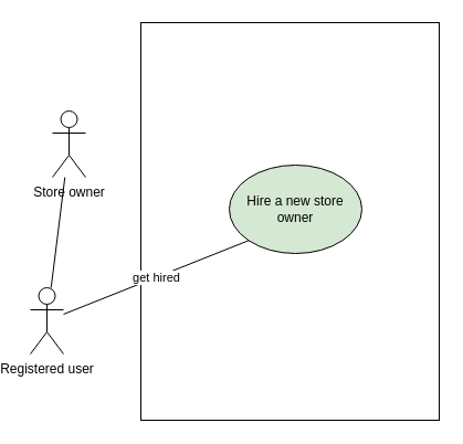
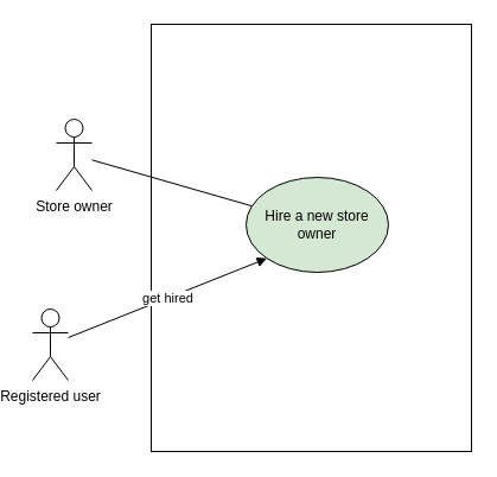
  <mxCell id="0" />
  <mxCell id="1" parent="0" />
  <mxCell id="2" value="" style="rounded=0;whiteSpace=wrap;html=1;" vertex="1" parent="1"><mxGeometry x="120" y="20" width="270" height="360" as="geometry" /></mxCell>
  <mxCell id="3" value="Store owner" style="shape=umlActor;verticalLabelPosition=bottom;verticalAlign=top;html=1;outlineConnect=0;" vertex="1" parent="1"><mxGeometry x="40" y="100" width="30" height="60" as="geometry" /></mxCell>
  <mxCell id="4" value="Registered user" style="shape=umlActor;verticalLabelPosition=bottom;verticalAlign=top;html=1;outlineConnect=0;" vertex="1" parent="1"><mxGeometry x="20" y="260" width="30" height="60" as="geometry" /></mxCell>
  <mxCell id="5" value="Hire a new store owner" style="ellipse;whiteSpace=wrap;html=1;fillColor=#d5e8d4;" vertex="1" parent="1"><mxGeometry x="200" y="149" width="120" height="80" as="geometry" /></mxCell>
- <mxCell id="6" value="" style="endArrow=none;html=1;" edge="1" parent="1" source="3" target="4"><mxGeometry width="50" height="50" relative="1" as="geometry"><mxPoint x="320" y="290" as="sourcePoint" /><mxPoint x="370" y="240" as="targetPoint" /></mxGeometry></mxCell>
- <mxCell id="7" value="get hired" style="endArrow=none;html=1;entryX=0;entryY=1;entryDx=0;entryDy=0;" edge="1" parent="1" source="4" target="5"><mxGeometry width="50" height="50" relative="1" as="geometry"><mxPoint x="320" y="290" as="sourcePoint" /><mxPoint x="370" y="240" as="targetPoint" /></mxGeometry></mxCell>
+ <mxCell id="6" value="" style="endArrow=none;html=1;" edge="1" parent="1" source="3" target="5"><mxGeometry width="50" height="50" relative="1" as="geometry"><mxPoint x="320" y="290" as="sourcePoint" /><mxPoint x="370" y="240" as="targetPoint" /></mxGeometry></mxCell>
+ <mxCell id="7" value="get hired" style="endArrow=block;html=1;entryX=0;entryY=1;entryDx=0;entryDy=0;" edge="1" parent="1" source="4" target="5"><mxGeometry width="50" height="50" relative="1" as="geometry"><mxPoint x="320" y="290" as="sourcePoint" /><mxPoint x="370" y="240" as="targetPoint" /></mxGeometry></mxCell>
